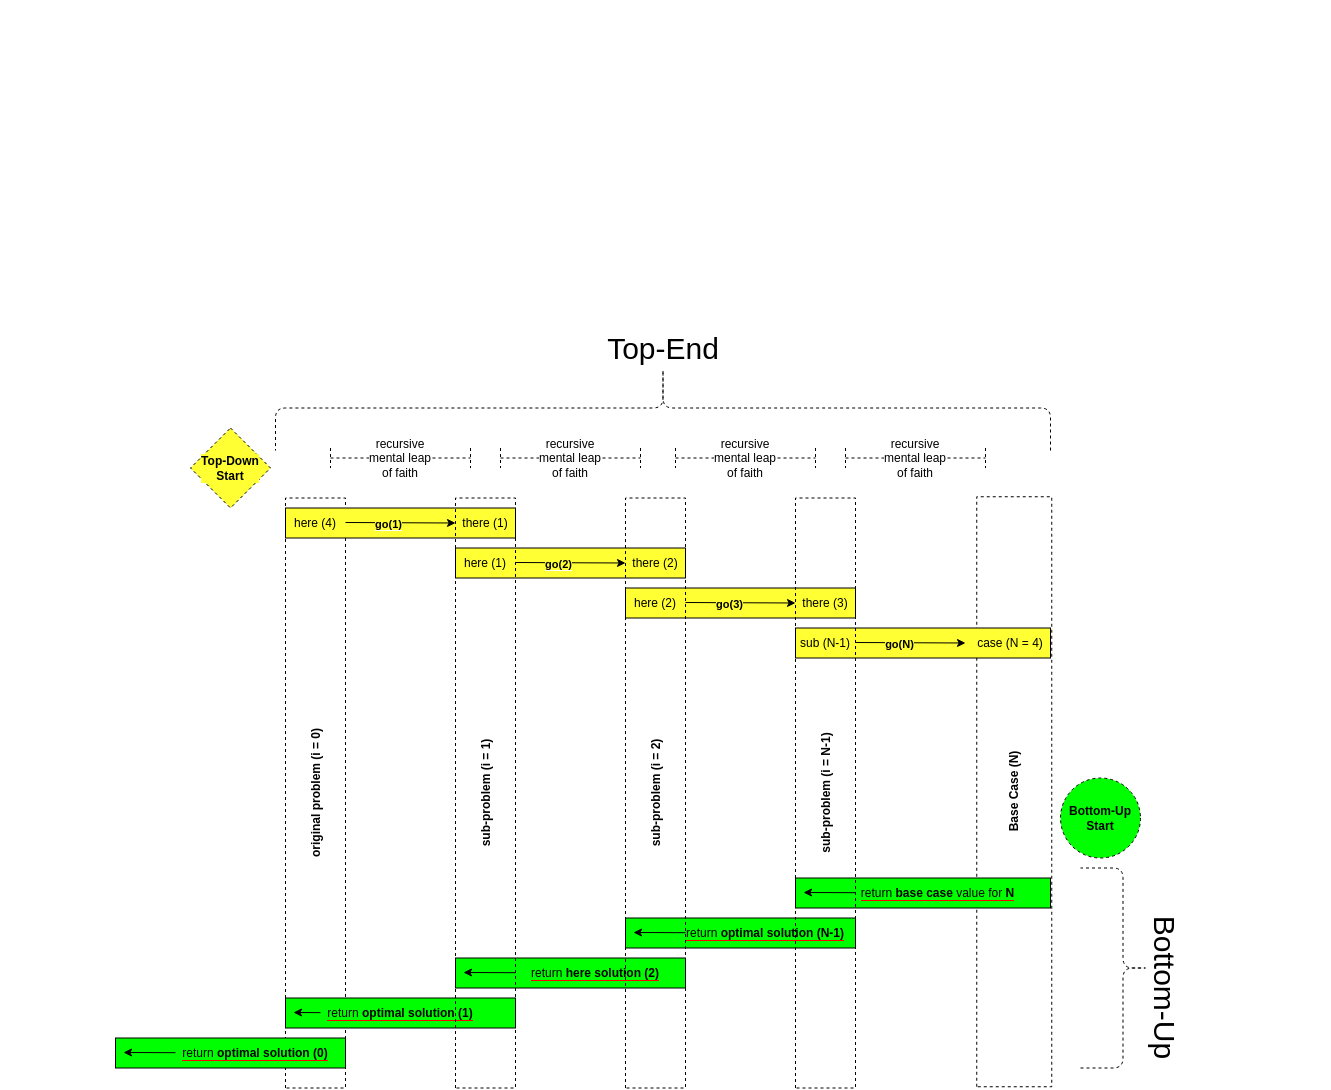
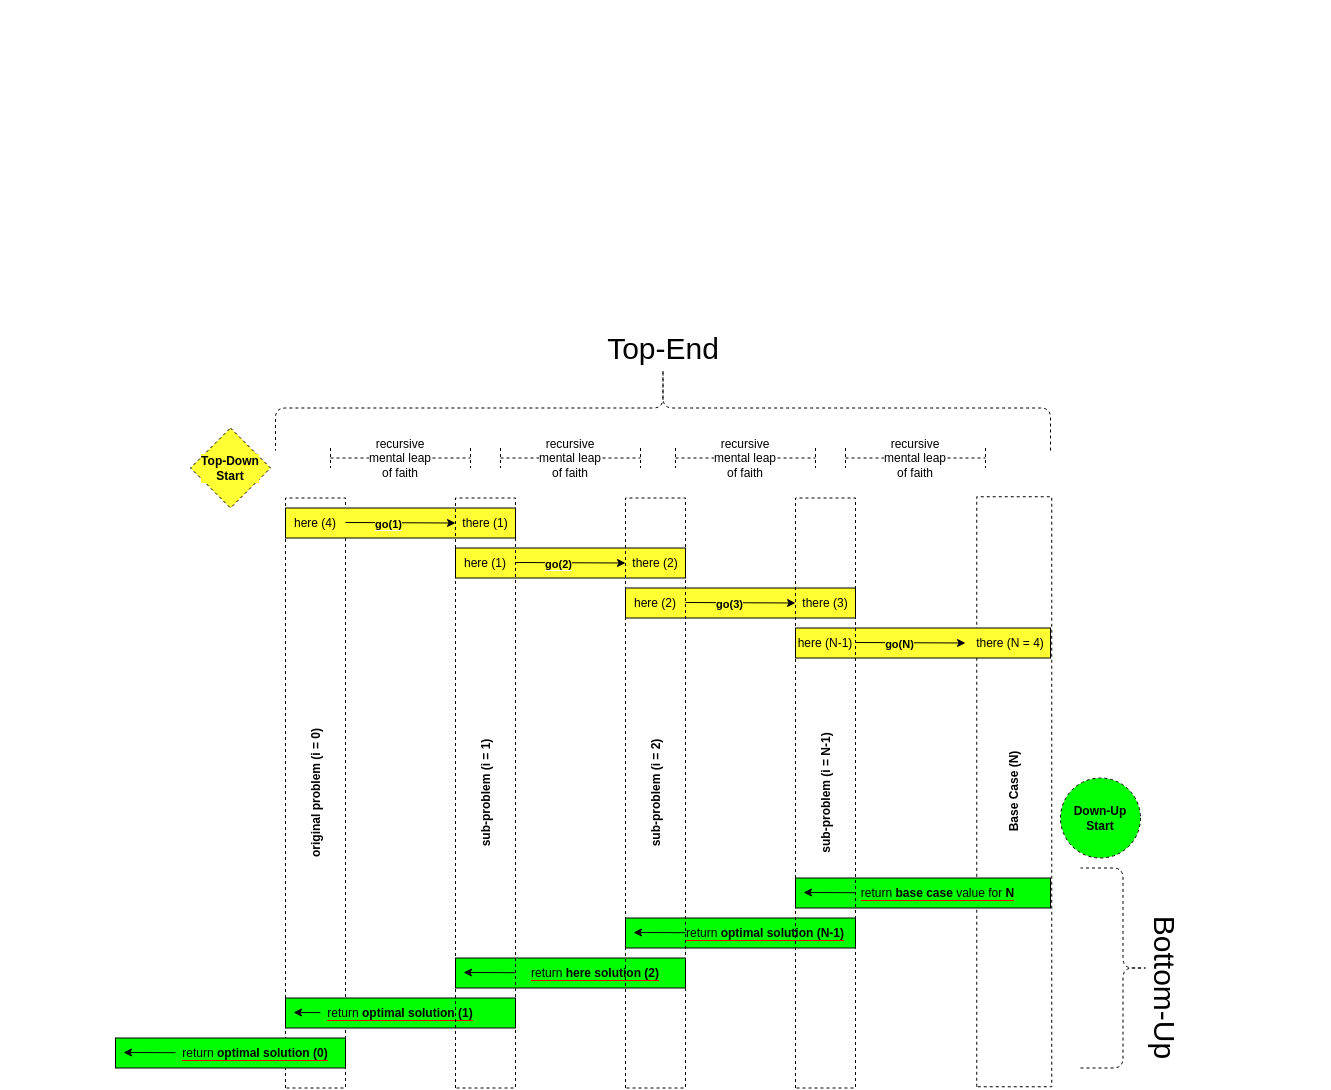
  <mxCell id="0" />
  <mxCell id="1" parent="0" />
  <mxCell id="2" value="&lt;span style=&quot;&quot;&gt;Base Case (N)&lt;/span&gt;" style="rounded=0;whiteSpace=wrap;html=1;labelBackgroundColor=none;strokeWidth=1;fillColor=none;rotation=-90;fontStyle=1;dashed=1;" vertex="1" parent="1"><mxGeometry x="718.75" y="753.75" width="590" height="75" as="geometry" /></mxCell>
  <mxCell id="3" value="&lt;span style=&quot;&quot;&gt;original problem (i = 0)&lt;/span&gt;" style="rounded=0;whiteSpace=wrap;html=1;labelBackgroundColor=none;strokeWidth=1;fillColor=none;rotation=-90;fontStyle=1;dashed=1;" vertex="1" parent="1"><mxGeometry x="20" y="762.5" width="590" height="60" as="geometry" /></mxCell>
  <mxCell id="4" value="" style="rounded=0;whiteSpace=wrap;html=1;fillColor=#FFFF33;" vertex="1" parent="1"><mxGeometry x="285" y="507.5" width="230" height="30" as="geometry" /></mxCell>
  <mxCell id="5" value="" style="endArrow=classic;html=1;rounded=0;entryX=0;entryY=0.5;entryDx=0;entryDy=0;" edge="1" parent="1" target="8"><mxGeometry width="50" height="50" relative="1" as="geometry"><mxPoint x="345" y="522" as="sourcePoint" /><mxPoint x="445" y="522" as="targetPoint" /></mxGeometry></mxCell>
  <mxCell id="6" value="&lt;span style=&quot;background-color: rgb(255 , 255 , 51)&quot;&gt;&lt;b&gt;go(1)&lt;/b&gt;&lt;/span&gt;" style="edgeLabel;html=1;align=center;verticalAlign=middle;resizable=0;points=[];" vertex="1" connectable="0" parent="5"><mxGeometry x="-0.22" relative="1" as="geometry"><mxPoint y="1" as="offset" /></mxGeometry></mxCell>
  <mxCell id="7" value="here (4)" style="text;html=1;strokeColor=none;fillColor=none;align=center;verticalAlign=middle;whiteSpace=wrap;rounded=0;" vertex="1" parent="1"><mxGeometry x="285" y="507.5" width="60" height="30" as="geometry" /></mxCell>
  <mxCell id="8" value="there (1)" style="text;html=1;strokeColor=none;fillColor=none;align=center;verticalAlign=middle;whiteSpace=wrap;rounded=0;" vertex="1" parent="1"><mxGeometry x="455" y="507.5" width="60" height="30" as="geometry" /></mxCell>
  <mxCell id="9" value="" style="rounded=0;whiteSpace=wrap;html=1;fillColor=#FFFF33;" vertex="1" parent="1"><mxGeometry x="455" y="547.5" width="230" height="30" as="geometry" /></mxCell>
  <mxCell id="10" value="" style="endArrow=classic;html=1;rounded=0;entryX=0;entryY=0.5;entryDx=0;entryDy=0;" edge="1" parent="1" target="13"><mxGeometry width="50" height="50" relative="1" as="geometry"><mxPoint x="515" y="562" as="sourcePoint" /><mxPoint x="615" y="562" as="targetPoint" /></mxGeometry></mxCell>
  <mxCell id="11" value="&lt;span style=&quot;background-color: rgb(255 , 255 , 51)&quot;&gt;&lt;b&gt;go(2)&lt;/b&gt;&lt;/span&gt;" style="edgeLabel;html=1;align=center;verticalAlign=middle;resizable=0;points=[];" vertex="1" connectable="0" parent="10"><mxGeometry x="-0.22" relative="1" as="geometry"><mxPoint y="1" as="offset" /></mxGeometry></mxCell>
  <mxCell id="12" value="here (1)" style="text;html=1;strokeColor=none;fillColor=none;align=center;verticalAlign=middle;whiteSpace=wrap;rounded=0;" vertex="1" parent="1"><mxGeometry x="455" y="547.5" width="60" height="30" as="geometry" /></mxCell>
  <mxCell id="13" value="there (2)" style="text;html=1;strokeColor=none;fillColor=none;align=center;verticalAlign=middle;whiteSpace=wrap;rounded=0;" vertex="1" parent="1"><mxGeometry x="625" y="547.5" width="60" height="30" as="geometry" /></mxCell>
  <mxCell id="14" value="" style="rounded=0;whiteSpace=wrap;html=1;fillColor=#FFFF33;" vertex="1" parent="1"><mxGeometry x="625" y="587.5" width="230" height="30" as="geometry" /></mxCell>
  <mxCell id="15" value="" style="endArrow=classic;html=1;rounded=0;entryX=0;entryY=0.5;entryDx=0;entryDy=0;" edge="1" parent="1" target="18"><mxGeometry width="50" height="50" relative="1" as="geometry"><mxPoint x="685" y="602" as="sourcePoint" /><mxPoint x="785" y="602" as="targetPoint" /></mxGeometry></mxCell>
  <mxCell id="16" value="&lt;b&gt;go(3)&lt;/b&gt;" style="edgeLabel;html=1;align=center;verticalAlign=middle;resizable=0;points=[];labelBackgroundColor=#FFFF33;" vertex="1" connectable="0" parent="15"><mxGeometry x="-0.22" relative="1" as="geometry"><mxPoint x="1" y="1" as="offset" /></mxGeometry></mxCell>
  <mxCell id="17" value="here (2)" style="text;html=1;strokeColor=none;fillColor=none;align=center;verticalAlign=middle;whiteSpace=wrap;rounded=0;" vertex="1" parent="1"><mxGeometry x="625" y="587.5" width="60" height="30" as="geometry" /></mxCell>
  <mxCell id="18" value="there (3)" style="text;html=1;strokeColor=none;fillColor=none;align=center;verticalAlign=middle;whiteSpace=wrap;rounded=0;" vertex="1" parent="1"><mxGeometry x="795" y="587.5" width="60" height="30" as="geometry" /></mxCell>
  <mxCell id="19" value="" style="rounded=0;whiteSpace=wrap;html=1;fillColor=#FFFF33;" vertex="1" parent="1"><mxGeometry x="795" y="627.5" width="255" height="30" as="geometry" /></mxCell>
  <mxCell id="20" value="" style="endArrow=classic;html=1;rounded=0;entryX=0;entryY=0.5;entryDx=0;entryDy=0;" edge="1" parent="1" target="23"><mxGeometry width="50" height="50" relative="1" as="geometry"><mxPoint x="855" y="642" as="sourcePoint" /><mxPoint x="955" y="642" as="targetPoint" /></mxGeometry></mxCell>
  <mxCell id="21" value="&lt;b&gt;go(N)&lt;/b&gt;" style="edgeLabel;html=1;align=center;verticalAlign=middle;resizable=0;points=[];labelBackgroundColor=#FFFF33;" vertex="1" connectable="0" parent="20"><mxGeometry x="-0.22" relative="1" as="geometry"><mxPoint x="1" y="1" as="offset" /></mxGeometry></mxCell>
- <mxCell id="22" value="sub (N-1)" style="text;html=1;strokeColor=none;fillColor=none;align=center;verticalAlign=middle;whiteSpace=wrap;rounded=0;" vertex="1" parent="1"><mxGeometry x="795" y="627.5" width="60" height="30" as="geometry" /></mxCell>
- <mxCell id="23" value="case (N = 4)" style="text;html=1;strokeColor=none;fillColor=none;align=center;verticalAlign=middle;whiteSpace=wrap;rounded=0;" vertex="1" parent="1"><mxGeometry x="965" y="627.5" width="90" height="30" as="geometry" /></mxCell>
+ <mxCell id="22" value="here (N-1)" style="text;html=1;strokeColor=none;fillColor=none;align=center;verticalAlign=middle;whiteSpace=wrap;rounded=0;" vertex="1" parent="1"><mxGeometry x="795" y="627.5" width="60" height="30" as="geometry" /></mxCell>
+ <mxCell id="23" value="there (N = 4)" style="text;html=1;strokeColor=none;fillColor=none;align=center;verticalAlign=middle;whiteSpace=wrap;rounded=0;" vertex="1" parent="1"><mxGeometry x="965" y="627.5" width="90" height="30" as="geometry" /></mxCell>
  <mxCell id="24" value="" style="rounded=0;whiteSpace=wrap;html=1;fillColor=#00FF00;perimeterSpacing=1;strokeWidth=1;" vertex="1" parent="1"><mxGeometry x="625" y="917.5" width="230" height="30" as="geometry" /></mxCell>
  <mxCell id="25" value="&lt;span style=&quot;background-color: rgb(0 , 255 , 0)&quot;&gt;return &lt;b&gt;optimal solution (N-1)&lt;/b&gt;&lt;/span&gt;" style="text;html=1;strokeColor=none;fillColor=#00FF00;align=center;verticalAlign=middle;whiteSpace=wrap;rounded=0;labelBackgroundColor=#FF0000;" vertex="1" parent="1"><mxGeometry x="685" y="922.5" width="160" height="20" as="geometry" /></mxCell>
  <mxCell id="26" value="" style="endArrow=classic;html=1;rounded=0;fillColor=#00FF00;" edge="1" parent="1" source="25"><mxGeometry width="50" height="50" relative="1" as="geometry"><mxPoint x="693" y="932" as="sourcePoint" /><mxPoint x="633" y="932" as="targetPoint" /></mxGeometry></mxCell>
  <mxCell id="27" value="" style="rounded=0;whiteSpace=wrap;html=1;fillColor=#00FF00;perimeterSpacing=1;strokeWidth=1;" vertex="1" parent="1"><mxGeometry x="795" y="877.5" width="255" height="30" as="geometry" /></mxCell>
  <mxCell id="28" value="&lt;span style=&quot;background-color: rgb(0 , 255 , 0)&quot;&gt;return &lt;b&gt;base case&lt;/b&gt; value for &lt;b&gt;N&lt;/b&gt;&lt;/span&gt;" style="text;html=1;strokeColor=none;fillColor=#00FF00;align=center;verticalAlign=middle;whiteSpace=wrap;rounded=0;labelBackgroundColor=#FF0000;" vertex="1" parent="1"><mxGeometry x="855" y="882.5" width="165" height="20" as="geometry" /></mxCell>
  <mxCell id="29" value="" style="endArrow=classic;html=1;rounded=0;fillColor=#00FF00;" edge="1" parent="1" source="28"><mxGeometry width="50" height="50" relative="1" as="geometry"><mxPoint x="863" y="892" as="sourcePoint" /><mxPoint x="803" y="892" as="targetPoint" /></mxGeometry></mxCell>
  <mxCell id="30" value="" style="rounded=0;whiteSpace=wrap;html=1;fillColor=#00FF00;perimeterSpacing=1;strokeWidth=1;" vertex="1" parent="1"><mxGeometry x="455" y="957.5" width="230" height="30" as="geometry" /></mxCell>
  <mxCell id="31" value="&lt;span style=&quot;background-color: rgb(0 , 255 , 0)&quot;&gt;return &lt;b&gt;here solution (2)&lt;/b&gt;&lt;/span&gt;" style="text;html=1;strokeColor=none;fillColor=#00FF00;align=center;verticalAlign=middle;whiteSpace=wrap;rounded=0;labelBackgroundColor=#FF0000;" vertex="1" parent="1"><mxGeometry x="515" y="962.5" width="160" height="20" as="geometry" /></mxCell>
  <mxCell id="32" value="" style="endArrow=classic;html=1;rounded=0;fillColor=#00FF00;" edge="1" parent="1" source="31"><mxGeometry width="50" height="50" relative="1" as="geometry"><mxPoint x="523" y="972" as="sourcePoint" /><mxPoint x="463" y="972" as="targetPoint" /></mxGeometry></mxCell>
  <mxCell id="33" value="" style="rounded=0;whiteSpace=wrap;html=1;fillColor=#00FF00;perimeterSpacing=1;strokeWidth=1;" vertex="1" parent="1"><mxGeometry x="285" y="997.5" width="230" height="30" as="geometry" /></mxCell>
  <mxCell id="34" value="&lt;span style=&quot;background-color: rgb(0 , 255 , 0)&quot;&gt;return &lt;b&gt;optimal solution (1)&lt;/b&gt;&lt;/span&gt;" style="text;html=1;strokeColor=none;fillColor=#00FF00;align=center;verticalAlign=middle;whiteSpace=wrap;rounded=0;labelBackgroundColor=#FF0000;" vertex="1" parent="1"><mxGeometry x="320" y="1002.5" width="160" height="20" as="geometry" /></mxCell>
  <mxCell id="35" value="" style="endArrow=classic;html=1;rounded=0;fillColor=#00FF00;" edge="1" parent="1" source="34"><mxGeometry width="50" height="50" relative="1" as="geometry"><mxPoint x="353" y="1012" as="sourcePoint" /><mxPoint x="293" y="1012" as="targetPoint" /></mxGeometry></mxCell>
  <mxCell id="36" value="" style="rounded=0;whiteSpace=wrap;html=1;fillColor=#00FF00;perimeterSpacing=1;strokeWidth=1;" vertex="1" parent="1"><mxGeometry x="115" y="1037.5" width="230" height="30" as="geometry" /></mxCell>
  <mxCell id="37" value="&lt;span style=&quot;background-color: rgb(0 , 255 , 0)&quot;&gt;return &lt;b&gt;optimal solution (0)&lt;/b&gt;&lt;/span&gt;" style="text;html=1;strokeColor=none;fillColor=#00FF00;align=center;verticalAlign=middle;whiteSpace=wrap;rounded=0;labelBackgroundColor=#FF0000;" vertex="1" parent="1"><mxGeometry x="175" y="1042.5" width="160" height="20" as="geometry" /></mxCell>
  <mxCell id="38" value="" style="endArrow=classic;html=1;rounded=0;fillColor=#00FF00;" edge="1" parent="1" source="37"><mxGeometry width="50" height="50" relative="1" as="geometry"><mxPoint x="183" y="1052" as="sourcePoint" /><mxPoint x="123" y="1052" as="targetPoint" /></mxGeometry></mxCell>
  <mxCell id="39" value="&lt;span style=&quot;&quot;&gt;sub-problem (i = 1)&lt;/span&gt;" style="rounded=0;whiteSpace=wrap;html=1;labelBackgroundColor=none;strokeWidth=1;fillColor=none;rotation=-90;fontStyle=1;dashed=1;" vertex="1" parent="1"><mxGeometry x="190" y="762.5" width="590" height="60" as="geometry" /></mxCell>
  <mxCell id="40" value="&lt;span style=&quot;&quot;&gt;sub-problem (i = 2)&lt;/span&gt;" style="rounded=0;whiteSpace=wrap;html=1;labelBackgroundColor=none;strokeWidth=1;fillColor=none;rotation=-90;fontStyle=1;dashed=1;" vertex="1" parent="1"><mxGeometry x="360" y="762.5" width="590" height="60" as="geometry" /></mxCell>
  <mxCell id="41" value="&lt;span style=&quot;&quot;&gt;sub-problem (i = N-1)&lt;/span&gt;" style="rounded=0;whiteSpace=wrap;html=1;labelBackgroundColor=none;strokeWidth=1;fillColor=none;rotation=-90;fontStyle=1;dashed=1;" vertex="1" parent="1"><mxGeometry x="530" y="762.5" width="590" height="60" as="geometry" /></mxCell>
  <mxCell id="42" value="Top-End" style="text;html=1;strokeColor=none;fillColor=none;align=center;verticalAlign=middle;whiteSpace=wrap;rounded=0;dashed=1;labelBackgroundColor=#FFFFFF;fontSize=30;" vertex="1" parent="1"><mxGeometry x="587.5" y="322.5" width="150" height="50" as="geometry" /></mxCell>
  <mxCell id="43" value="recursive&lt;br&gt;mental leap&lt;br&gt;of faith" style="shape=crossbar;whiteSpace=wrap;html=1;rounded=1;dashed=1;labelBackgroundColor=#FFFFFF;fontSize=12;strokeWidth=1;fillColor=none;" vertex="1" parent="1"><mxGeometry x="330" y="447.5" width="140" height="20" as="geometry" /></mxCell>
  <mxCell id="44" value="" style="shape=curlyBracket;whiteSpace=wrap;html=1;rounded=1;dashed=1;labelBackgroundColor=#FFFFFF;fontSize=12;strokeWidth=1;fillColor=none;rotation=-180;" vertex="1" parent="1"><mxGeometry x="1080" y="867.5" width="85" height="200" as="geometry" /></mxCell>
  <mxCell id="45" value="Bottom-Up" style="text;html=1;strokeColor=none;fillColor=none;align=center;verticalAlign=middle;whiteSpace=wrap;rounded=0;dashed=1;labelBackgroundColor=#FFFFFF;fontSize=30;rotation=90;" vertex="1" parent="1"><mxGeometry x="1090" y="962.5" width="150" height="50" as="geometry" /></mxCell>
  <mxCell id="46" value="" style="shape=curlyBracket;whiteSpace=wrap;html=1;rounded=1;dashed=1;labelBackgroundColor=#FFFFFF;fontSize=12;strokeWidth=1;fillColor=none;rotation=90;" vertex="1" parent="1"><mxGeometry x="620" y="20" width="85" height="775" as="geometry" /></mxCell>
  <mxCell id="47" value="Top-Down&lt;br&gt;Start" style="rhombus;whiteSpace=wrap;html=1;aspect=fixed;dashed=1;labelBackgroundColor=#FFFF33;fontSize=12;strokeWidth=1;fillColor=#FFFF33;fontStyle=1;" vertex="1" parent="1"><mxGeometry x="190" y="427.5" width="80" height="80" as="geometry" /></mxCell>
- <mxCell id="48" value="Bottom-Up&lt;br&gt;Start" style="ellipse;whiteSpace=wrap;html=1;aspect=fixed;dashed=1;labelBackgroundColor=#00FF00;fontSize=12;strokeWidth=1;fillColor=#00FF00;fontStyle=1" vertex="1" parent="1"><mxGeometry x="1060" y="777.5" width="80" height="80" as="geometry" /></mxCell>
+ <mxCell id="48" value="Down-Up&lt;br&gt;Start" style="ellipse;whiteSpace=wrap;html=1;aspect=fixed;dashed=1;labelBackgroundColor=#00FF00;fontSize=12;strokeWidth=1;fillColor=#00FF00;fontStyle=1" vertex="1" parent="1"><mxGeometry x="1060" y="777.5" width="80" height="80" as="geometry" /></mxCell>
  <mxCell id="49" value="recursive&lt;br&gt;mental leap&lt;br&gt;of faith" style="shape=crossbar;whiteSpace=wrap;html=1;rounded=1;dashed=1;labelBackgroundColor=#FFFFFF;fontSize=12;strokeWidth=1;fillColor=none;" vertex="1" parent="1"><mxGeometry x="500" y="447.5" width="140" height="20" as="geometry" /></mxCell>
  <mxCell id="50" value="recursive&lt;br&gt;mental leap&lt;br&gt;of faith" style="shape=crossbar;whiteSpace=wrap;html=1;rounded=1;dashed=1;labelBackgroundColor=#FFFFFF;fontSize=12;strokeWidth=1;fillColor=none;" vertex="1" parent="1"><mxGeometry x="675" y="447.5" width="140" height="20" as="geometry" /></mxCell>
  <mxCell id="51" value="recursive&lt;br&gt;mental leap&lt;br&gt;of faith" style="shape=crossbar;whiteSpace=wrap;html=1;rounded=1;dashed=1;labelBackgroundColor=#FFFFFF;fontSize=12;strokeWidth=1;fillColor=none;" vertex="1" parent="1"><mxGeometry x="845" y="447.5" width="140" height="20" as="geometry" /></mxCell>
